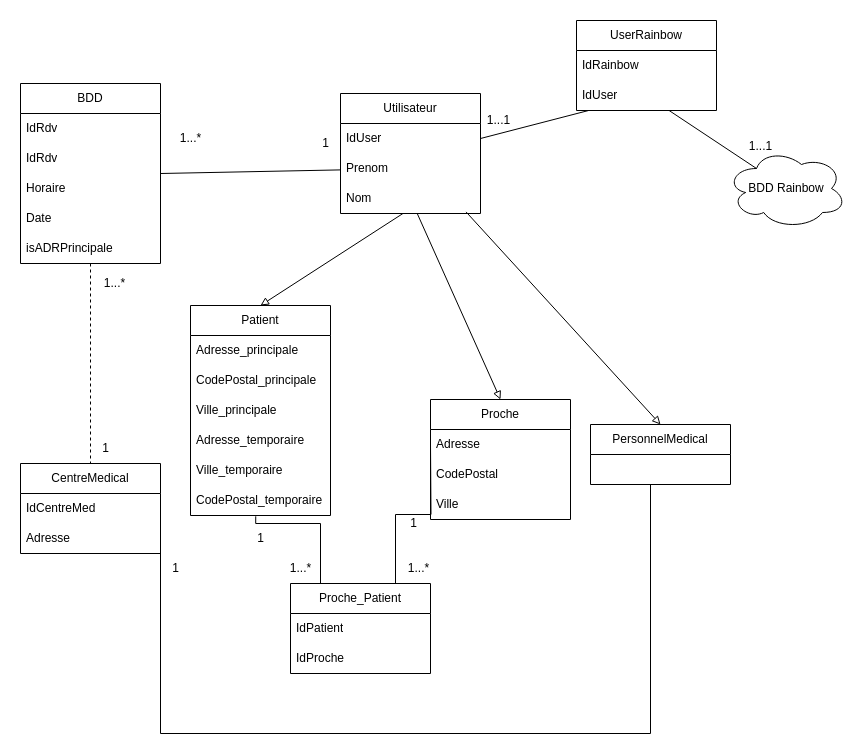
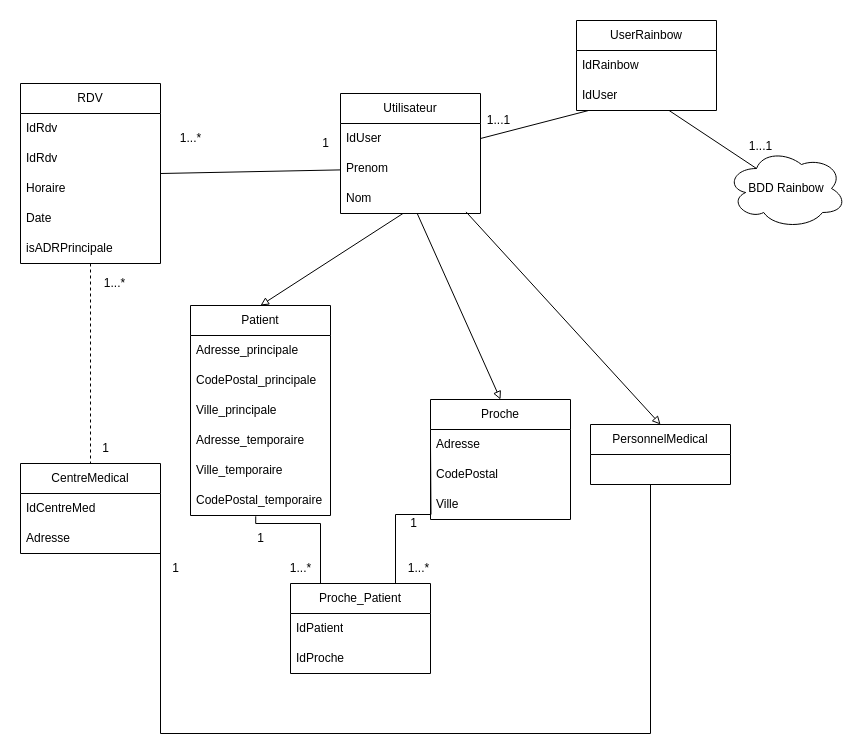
  <mxCell id="0" />
  <mxCell id="1" parent="0" />
  <mxCell id="2" style="rounded=0;orthogonalLoop=1;jettySize=auto;html=1;entryX=0.5;entryY=0;entryDx=0;entryDy=0;endArrow=block;endFill=0;exitX=0.446;exitY=1;exitDx=0;exitDy=0;exitPerimeter=0;" parent="1" source="6" target="17" edge="1"><mxGeometry relative="1" as="geometry"><mxPoint x="402.44" y="245.79" as="sourcePoint" /><Array as="points" /></mxGeometry></mxCell>
  <mxCell id="3" value="Utilisateur" style="swimlane;fontStyle=0;childLayout=stackLayout;horizontal=1;startSize=30;horizontalStack=0;resizeParent=1;resizeParentMax=0;resizeLast=0;collapsible=1;marginBottom=0;whiteSpace=wrap;html=1;" parent="1" vertex="1"><mxGeometry x="340" y="93" width="140" height="120" as="geometry" /></mxCell>
  <mxCell id="4" value="IdUser" style="text;strokeColor=none;fillColor=none;align=left;verticalAlign=middle;spacingLeft=4;spacingRight=4;overflow=hidden;points=[[0,0.5],[1,0.5]];portConstraint=eastwest;rotatable=0;whiteSpace=wrap;html=1;" parent="3" vertex="1"><mxGeometry y="30" width="140" height="30" as="geometry" /></mxCell>
  <mxCell id="5" value="Prenom" style="text;strokeColor=none;fillColor=none;align=left;verticalAlign=middle;spacingLeft=4;spacingRight=4;overflow=hidden;points=[[0,0.5],[1,0.5]];portConstraint=eastwest;rotatable=0;whiteSpace=wrap;html=1;" parent="3" vertex="1"><mxGeometry y="60" width="140" height="30" as="geometry" /></mxCell>
  <mxCell id="6" value="Nom" style="text;strokeColor=none;fillColor=none;align=left;verticalAlign=middle;spacingLeft=4;spacingRight=4;overflow=hidden;points=[[0,0.5],[1,0.5]];portConstraint=eastwest;rotatable=0;whiteSpace=wrap;html=1;" parent="3" vertex="1"><mxGeometry y="90" width="140" height="30" as="geometry" /></mxCell>
  <mxCell id="7" style="edgeStyle=orthogonalEdgeStyle;rounded=0;orthogonalLoop=1;jettySize=auto;html=1;entryX=0.5;entryY=0;entryDx=0;entryDy=0;endArrow=none;endFill=0;dashed=1;" parent="1" source="8" target="14" edge="1"><mxGeometry relative="1" as="geometry" /></mxCell>
- <mxCell id="8" value="BDD" style="swimlane;fontStyle=0;childLayout=stackLayout;horizontal=1;startSize=30;horizontalStack=0;resizeParent=1;resizeParentMax=0;resizeLast=0;collapsible=1;marginBottom=0;whiteSpace=wrap;html=1;" parent="1" vertex="1"><mxGeometry x="20" y="83" width="140" height="180" as="geometry" /></mxCell>
+ <mxCell id="8" value="RDV" style="swimlane;fontStyle=0;childLayout=stackLayout;horizontal=1;startSize=30;horizontalStack=0;resizeParent=1;resizeParentMax=0;resizeLast=0;collapsible=1;marginBottom=0;whiteSpace=wrap;html=1;" parent="1" vertex="1"><mxGeometry x="20" y="83" width="140" height="180" as="geometry" /></mxCell>
  <mxCell id="9" value="IdRdv" style="text;strokeColor=none;fillColor=none;align=left;verticalAlign=middle;spacingLeft=4;spacingRight=4;overflow=hidden;points=[[0,0.5],[1,0.5]];portConstraint=eastwest;rotatable=0;whiteSpace=wrap;html=1;" parent="8" vertex="1"><mxGeometry y="30" width="140" height="30" as="geometry" /></mxCell>
  <mxCell id="10" value="IdRdv" style="text;strokeColor=none;fillColor=none;align=left;verticalAlign=middle;spacingLeft=4;spacingRight=4;overflow=hidden;points=[[0,0.5],[1,0.5]];portConstraint=eastwest;rotatable=0;whiteSpace=wrap;html=1;" vertex="1" parent="8"><mxGeometry y="60" width="140" height="30" as="geometry" /></mxCell>
  <mxCell id="11" value="Horaire" style="text;strokeColor=none;fillColor=none;align=left;verticalAlign=middle;spacingLeft=4;spacingRight=4;overflow=hidden;points=[[0,0.5],[1,0.5]];portConstraint=eastwest;rotatable=0;whiteSpace=wrap;html=1;" parent="8" vertex="1"><mxGeometry y="90" width="140" height="30" as="geometry" /></mxCell>
  <mxCell id="12" value="Date" style="text;strokeColor=none;fillColor=none;align=left;verticalAlign=middle;spacingLeft=4;spacingRight=4;overflow=hidden;points=[[0,0.5],[1,0.5]];portConstraint=eastwest;rotatable=0;whiteSpace=wrap;html=1;" parent="8" vertex="1"><mxGeometry y="120" width="140" height="30" as="geometry" /></mxCell>
  <mxCell id="13" value="isADRPrincipale" style="text;strokeColor=none;fillColor=none;align=left;verticalAlign=middle;spacingLeft=4;spacingRight=4;overflow=hidden;points=[[0,0.5],[1,0.5]];portConstraint=eastwest;rotatable=0;whiteSpace=wrap;html=1;" vertex="1" parent="8"><mxGeometry y="150" width="140" height="30" as="geometry" /></mxCell>
  <mxCell id="14" value="CentreMedical" style="swimlane;fontStyle=0;childLayout=stackLayout;horizontal=1;startSize=30;horizontalStack=0;resizeParent=1;resizeParentMax=0;resizeLast=0;collapsible=1;marginBottom=0;whiteSpace=wrap;html=1;" parent="1" vertex="1"><mxGeometry x="20" y="463" width="140" height="90" as="geometry" /></mxCell>
  <mxCell id="15" value="IdCentreMed" style="text;strokeColor=none;fillColor=none;align=left;verticalAlign=middle;spacingLeft=4;spacingRight=4;overflow=hidden;points=[[0,0.5],[1,0.5]];portConstraint=eastwest;rotatable=0;whiteSpace=wrap;html=1;" parent="14" vertex="1"><mxGeometry y="30" width="140" height="30" as="geometry" /></mxCell>
  <mxCell id="16" value="Adresse" style="text;strokeColor=none;fillColor=none;align=left;verticalAlign=middle;spacingLeft=4;spacingRight=4;overflow=hidden;points=[[0,0.5],[1,0.5]];portConstraint=eastwest;rotatable=0;whiteSpace=wrap;html=1;" parent="14" vertex="1"><mxGeometry y="60" width="140" height="30" as="geometry" /></mxCell>
  <mxCell id="17" value="Patient" style="swimlane;fontStyle=0;childLayout=stackLayout;horizontal=1;startSize=30;horizontalStack=0;resizeParent=1;resizeParentMax=0;resizeLast=0;collapsible=1;marginBottom=0;whiteSpace=wrap;html=1;" parent="1" vertex="1"><mxGeometry x="190" y="305" width="140" height="210" as="geometry" /></mxCell>
  <mxCell id="18" value="Adresse_principale" style="text;strokeColor=none;fillColor=none;align=left;verticalAlign=middle;spacingLeft=4;spacingRight=4;overflow=hidden;points=[[0,0.5],[1,0.5]];portConstraint=eastwest;rotatable=0;whiteSpace=wrap;html=1;" parent="17" vertex="1"><mxGeometry y="30" width="140" height="30" as="geometry" /></mxCell>
  <mxCell id="19" value="CodePostal_principale" style="text;strokeColor=none;fillColor=none;align=left;verticalAlign=middle;spacingLeft=4;spacingRight=4;overflow=hidden;points=[[0,0.5],[1,0.5]];portConstraint=eastwest;rotatable=0;whiteSpace=wrap;html=1;" parent="17" vertex="1"><mxGeometry y="60" width="140" height="30" as="geometry" /></mxCell>
  <mxCell id="20" value="Ville_principale" style="text;strokeColor=none;fillColor=none;align=left;verticalAlign=middle;spacingLeft=4;spacingRight=4;overflow=hidden;points=[[0,0.5],[1,0.5]];portConstraint=eastwest;rotatable=0;whiteSpace=wrap;html=1;" parent="17" vertex="1"><mxGeometry y="90" width="140" height="30" as="geometry" /></mxCell>
  <mxCell id="21" value="Adresse_temporaire" style="text;strokeColor=none;fillColor=none;align=left;verticalAlign=middle;spacingLeft=4;spacingRight=4;overflow=hidden;points=[[0,0.5],[1,0.5]];portConstraint=eastwest;rotatable=0;whiteSpace=wrap;html=1;" parent="17" vertex="1"><mxGeometry y="120" width="140" height="30" as="geometry" /></mxCell>
  <mxCell id="22" value="Ville_temporaire" style="text;strokeColor=none;fillColor=none;align=left;verticalAlign=middle;spacingLeft=4;spacingRight=4;overflow=hidden;points=[[0,0.5],[1,0.5]];portConstraint=eastwest;rotatable=0;whiteSpace=wrap;html=1;" parent="17" vertex="1"><mxGeometry y="150" width="140" height="30" as="geometry" /></mxCell>
  <mxCell id="23" value="CodePostal_temporaire" style="text;strokeColor=none;fillColor=none;align=left;verticalAlign=middle;spacingLeft=4;spacingRight=4;overflow=hidden;points=[[0,0.5],[1,0.5]];portConstraint=eastwest;rotatable=0;whiteSpace=wrap;html=1;" parent="17" vertex="1"><mxGeometry y="180" width="140" height="30" as="geometry" /></mxCell>
  <mxCell id="24" value="Proche" style="swimlane;fontStyle=0;childLayout=stackLayout;horizontal=1;startSize=30;horizontalStack=0;resizeParent=1;resizeParentMax=0;resizeLast=0;collapsible=1;marginBottom=0;whiteSpace=wrap;html=1;" parent="1" vertex="1"><mxGeometry x="430" y="399" width="140" height="120" as="geometry" /></mxCell>
  <mxCell id="25" value="Adresse" style="text;strokeColor=none;fillColor=none;align=left;verticalAlign=middle;spacingLeft=4;spacingRight=4;overflow=hidden;points=[[0,0.5],[1,0.5]];portConstraint=eastwest;rotatable=0;whiteSpace=wrap;html=1;" vertex="1" parent="24"><mxGeometry y="30" width="140" height="30" as="geometry" /></mxCell>
  <mxCell id="26" value="CodePostal" style="text;strokeColor=none;fillColor=none;align=left;verticalAlign=middle;spacingLeft=4;spacingRight=4;overflow=hidden;points=[[0,0.5],[1,0.5]];portConstraint=eastwest;rotatable=0;whiteSpace=wrap;html=1;" vertex="1" parent="24"><mxGeometry y="60" width="140" height="30" as="geometry" /></mxCell>
  <mxCell id="27" value="Ville" style="text;strokeColor=none;fillColor=none;align=left;verticalAlign=middle;spacingLeft=4;spacingRight=4;overflow=hidden;points=[[0,0.5],[1,0.5]];portConstraint=eastwest;rotatable=0;whiteSpace=wrap;html=1;" vertex="1" parent="24"><mxGeometry y="90" width="140" height="30" as="geometry" /></mxCell>
  <mxCell id="28" style="edgeStyle=orthogonalEdgeStyle;rounded=0;orthogonalLoop=1;jettySize=auto;html=1;entryX=1;entryY=0.5;entryDx=0;entryDy=0;endArrow=none;endFill=0;" parent="1" source="29" target="16" edge="1"><mxGeometry relative="1" as="geometry"><Array as="points"><mxPoint x="650" y="733" /><mxPoint x="160" y="733" /></Array></mxGeometry></mxCell>
  <mxCell id="29" value="PersonnelMedical" style="swimlane;fontStyle=0;childLayout=stackLayout;horizontal=1;startSize=30;horizontalStack=0;resizeParent=1;resizeParentMax=0;resizeLast=0;collapsible=1;marginBottom=0;whiteSpace=wrap;html=1;" parent="1" vertex="1"><mxGeometry x="590" y="424" width="140" height="60" as="geometry" /></mxCell>
  <mxCell id="30" style="rounded=0;orthogonalLoop=1;jettySize=auto;html=1;entryX=0.5;entryY=0;entryDx=0;entryDy=0;endArrow=block;endFill=0;" parent="1" source="6" target="24" edge="1"><mxGeometry relative="1" as="geometry"><mxPoint x="403.98" y="244.2" as="sourcePoint" /><mxPoint x="340" y="409" as="targetPoint" /></mxGeometry></mxCell>
  <mxCell id="31" style="rounded=0;orthogonalLoop=1;jettySize=auto;html=1;entryX=0.5;entryY=0;entryDx=0;entryDy=0;endArrow=block;endFill=0;exitX=0.897;exitY=0.947;exitDx=0;exitDy=0;exitPerimeter=0;" parent="1" source="6" target="29" edge="1"><mxGeometry relative="1" as="geometry"><mxPoint x="416.86" y="246.6" as="sourcePoint" /><mxPoint x="350" y="419" as="targetPoint" /></mxGeometry></mxCell>
  <mxCell id="32" style="rounded=0;orthogonalLoop=1;jettySize=auto;html=1;entryX=1;entryY=0.5;entryDx=0;entryDy=0;endArrow=none;endFill=0;" parent="1" source="5" target="8" edge="1"><mxGeometry relative="1" as="geometry" /></mxCell>
  <mxCell id="33" value="1...*" style="text;html=1;align=center;verticalAlign=middle;resizable=0;points=[];autosize=1;strokeColor=none;fillColor=none;" parent="1" vertex="1"><mxGeometry x="170" y="123" width="40" height="30" as="geometry" /></mxCell>
  <mxCell id="34" value="1" style="text;html=1;align=center;verticalAlign=middle;resizable=0;points=[];autosize=1;strokeColor=none;fillColor=none;" parent="1" vertex="1"><mxGeometry x="90" y="433" width="30" height="30" as="geometry" /></mxCell>
  <mxCell id="35" value="1...*" style="text;html=1;align=center;verticalAlign=middle;resizable=0;points=[];autosize=1;strokeColor=none;fillColor=none;" parent="1" vertex="1"><mxGeometry x="94" y="268" width="40" height="30" as="geometry" /></mxCell>
  <mxCell id="36" value="1" style="text;html=1;align=center;verticalAlign=middle;resizable=0;points=[];autosize=1;strokeColor=none;fillColor=none;" parent="1" vertex="1"><mxGeometry x="310" y="128" width="30" height="30" as="geometry" /></mxCell>
  <mxCell id="37" style="edgeStyle=orthogonalEdgeStyle;rounded=0;orthogonalLoop=1;jettySize=auto;html=1;entryX=0.25;entryY=0;entryDx=0;entryDy=0;endArrow=none;endFill=0;exitX=0.466;exitY=1.027;exitDx=0;exitDy=0;exitPerimeter=0;" parent="1" source="23" target="39" edge="1"><mxGeometry relative="1" as="geometry"><mxPoint x="350" y="545.5" as="targetPoint" /><mxPoint x="320" y="463" as="sourcePoint" /><Array as="points"><mxPoint x="255" y="523" /><mxPoint x="320" y="523" /><mxPoint x="320" y="583" /></Array></mxGeometry></mxCell>
  <mxCell id="38" style="edgeStyle=orthogonalEdgeStyle;rounded=0;orthogonalLoop=1;jettySize=auto;html=1;entryX=0.75;entryY=0;entryDx=0;entryDy=0;endArrow=none;endFill=0;" parent="1" target="39" edge="1"><mxGeometry relative="1" as="geometry"><mxPoint x="390" y="545.5" as="targetPoint" /><mxPoint x="430" y="444" as="sourcePoint" /></mxGeometry></mxCell>
  <mxCell id="39" value="Proche_Patient" style="swimlane;fontStyle=0;childLayout=stackLayout;horizontal=1;startSize=30;horizontalStack=0;resizeParent=1;resizeParentMax=0;resizeLast=0;collapsible=1;marginBottom=0;whiteSpace=wrap;html=1;" parent="1" vertex="1"><mxGeometry x="290" y="583" width="140" height="90" as="geometry" /></mxCell>
  <mxCell id="40" value="IdPatient" style="text;strokeColor=none;fillColor=none;align=left;verticalAlign=middle;spacingLeft=4;spacingRight=4;overflow=hidden;points=[[0,0.5],[1,0.5]];portConstraint=eastwest;rotatable=0;whiteSpace=wrap;html=1;" parent="39" vertex="1"><mxGeometry y="30" width="140" height="30" as="geometry" /></mxCell>
  <mxCell id="41" value="IdProche" style="text;strokeColor=none;fillColor=none;align=left;verticalAlign=middle;spacingLeft=4;spacingRight=4;overflow=hidden;points=[[0,0.5],[1,0.5]];portConstraint=eastwest;rotatable=0;whiteSpace=wrap;html=1;" parent="39" vertex="1"><mxGeometry y="60" width="140" height="30" as="geometry" /></mxCell>
  <mxCell id="42" value="1" style="text;html=1;align=center;verticalAlign=middle;resizable=0;points=[];autosize=1;strokeColor=none;fillColor=none;" parent="1" vertex="1"><mxGeometry x="160" y="553" width="30" height="30" as="geometry" /></mxCell>
  <mxCell id="43" value="1...*" style="text;html=1;align=center;verticalAlign=middle;resizable=0;points=[];autosize=1;strokeColor=none;fillColor=none;" parent="1" vertex="1"><mxGeometry x="280" y="553" width="40" height="30" as="geometry" /></mxCell>
  <mxCell id="44" value="1...*" style="text;html=1;align=center;verticalAlign=middle;resizable=0;points=[];autosize=1;strokeColor=none;fillColor=none;" parent="1" vertex="1"><mxGeometry x="398" y="553" width="40" height="30" as="geometry" /></mxCell>
  <mxCell id="45" value="1" style="text;html=1;align=center;verticalAlign=middle;resizable=0;points=[];autosize=1;strokeColor=none;fillColor=none;" parent="1" vertex="1"><mxGeometry x="245" y="523" width="30" height="30" as="geometry" /></mxCell>
  <mxCell id="46" value="1" style="text;html=1;align=center;verticalAlign=middle;resizable=0;points=[];autosize=1;strokeColor=none;fillColor=none;" parent="1" vertex="1"><mxGeometry x="398" y="508" width="30" height="30" as="geometry" /></mxCell>
  <mxCell id="47" value="UserRainbow" style="swimlane;fontStyle=0;childLayout=stackLayout;horizontal=1;startSize=30;horizontalStack=0;resizeParent=1;resizeParentMax=0;resizeLast=0;collapsible=1;marginBottom=0;whiteSpace=wrap;html=1;" parent="1" vertex="1"><mxGeometry x="576" y="20" width="140" height="90" as="geometry" /></mxCell>
  <mxCell id="48" value="IdRainbow" style="text;strokeColor=none;fillColor=none;align=left;verticalAlign=middle;spacingLeft=4;spacingRight=4;overflow=hidden;points=[[0,0.5],[1,0.5]];portConstraint=eastwest;rotatable=0;whiteSpace=wrap;html=1;" parent="47" vertex="1"><mxGeometry y="30" width="140" height="30" as="geometry" /></mxCell>
  <mxCell id="49" value="IdUser" style="text;strokeColor=none;fillColor=none;align=left;verticalAlign=middle;spacingLeft=4;spacingRight=4;overflow=hidden;points=[[0,0.5],[1,0.5]];portConstraint=eastwest;rotatable=0;whiteSpace=wrap;html=1;" parent="47" vertex="1"><mxGeometry y="60" width="140" height="30" as="geometry" /></mxCell>
  <mxCell id="50" style="rounded=0;orthogonalLoop=1;jettySize=auto;html=1;entryX=1;entryY=0.5;entryDx=0;entryDy=0;endArrow=none;endFill=0;" parent="1" source="49" target="4" edge="1"><mxGeometry relative="1" as="geometry" /></mxCell>
  <mxCell id="51" value="1...1" style="text;html=1;align=center;verticalAlign=middle;resizable=0;points=[];autosize=1;strokeColor=none;fillColor=none;" parent="1" vertex="1"><mxGeometry x="477" y="107" width="41" height="26" as="geometry" /></mxCell>
  <mxCell id="52" value="BDD Rainbow" style="ellipse;shape=cloud;whiteSpace=wrap;html=1;" parent="1" vertex="1"><mxGeometry x="726" y="148" width="120" height="80" as="geometry" /></mxCell>
  <mxCell id="53" style="rounded=0;orthogonalLoop=1;jettySize=auto;html=1;endArrow=none;endFill=0;entryX=0.25;entryY=0.25;entryDx=0;entryDy=0;entryPerimeter=0;" parent="1" source="49" target="52" edge="1"><mxGeometry relative="1" as="geometry" /></mxCell>
  <mxCell id="54" value="1...1" style="text;html=1;align=center;verticalAlign=middle;resizable=0;points=[];autosize=1;strokeColor=none;fillColor=none;" parent="1" vertex="1"><mxGeometry x="739" y="133" width="41" height="26" as="geometry" /></mxCell>
